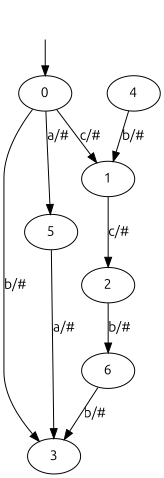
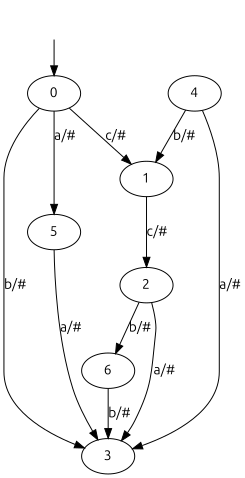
  digraph {
    fontname=Ubuntu
    node [fontname=Ubuntu]
    edge [fontname=Ubuntu]
    "" [shape=none]
    0
    5
    1
    3
    4
    2
    6
    "" -> 0
    0 -> 5 [label="a/#"]
    0 -> 1 [label="c/#"]
    0 -> 3 [label="b/#"]
    5 -> 3 [label="a/#"]
    1 -> 2 [label="c/#"]
    4 -> 1 [label="b/#"]
+   4 -> 3 [label="a/#"]
+   2 -> 3 [label="a/#"]
    2 -> 6 [label="b/#"]
    6 -> 3 [label="b/#"]
  }
